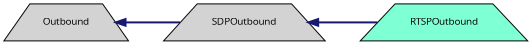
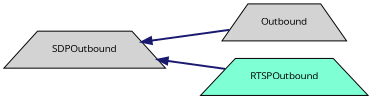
  digraph {
    fontname="Open Sans"
    rankdir=LR
    node [color=black fillcolor=lightgrey fontname="Open Sans" fontsize=10 shape=trapezium style=filled]
    edge [color=midnightblue dir=back fontname="Open Sans" fontsize=10 labelfontname=Helvetica labelfontsize=10 style=bold]
    n1 [height=0.2 label=Outbound width=0.4]
    n2 [height=0.2 label=SDPOutbound width=0.4]
    n3 [fillcolor=aquamarine height=0.2 label=RTSPOutbound width=0.4]
-   n1 -> n2
+   n2 -> n1
    n2 -> n3
  }
